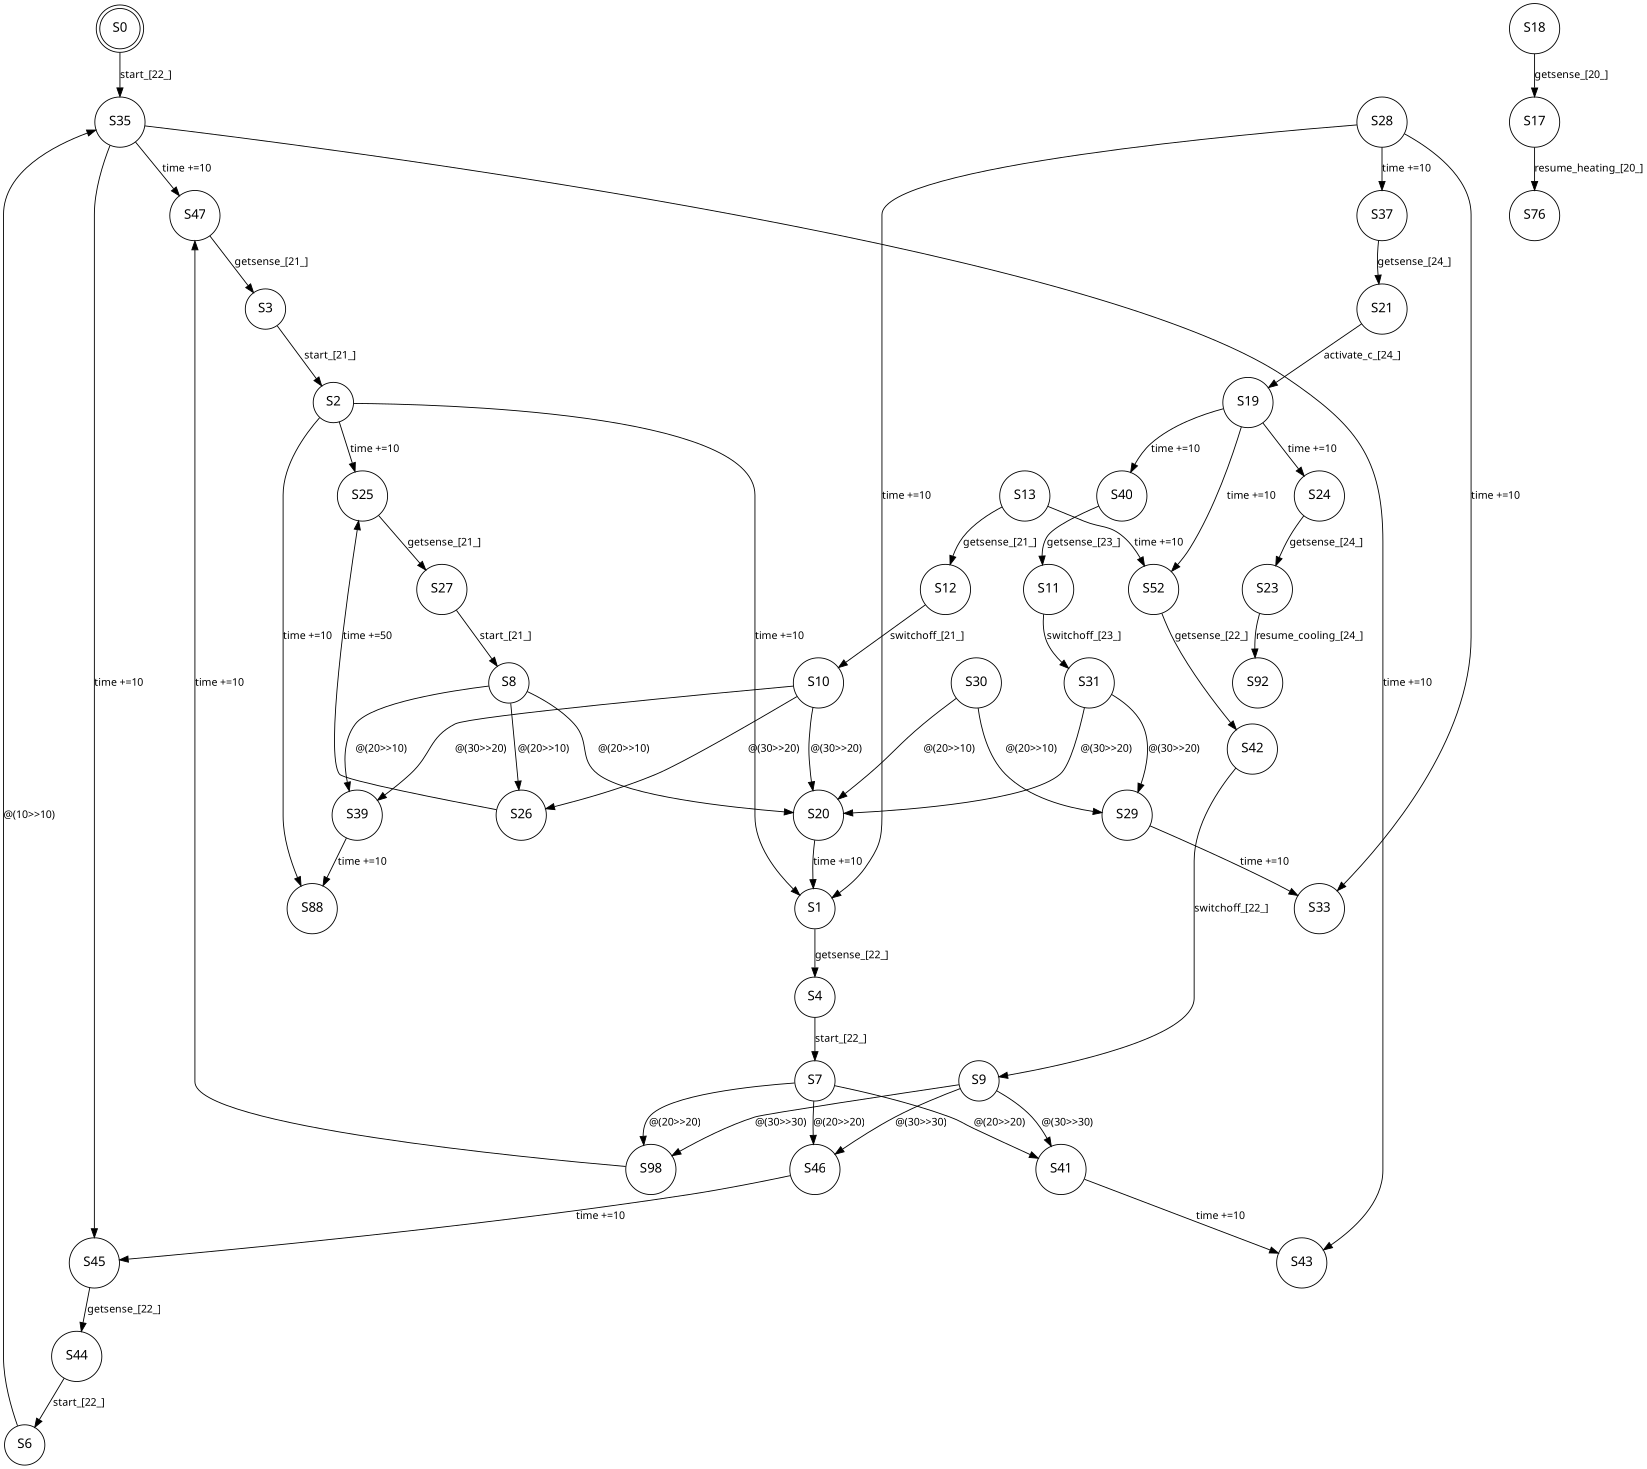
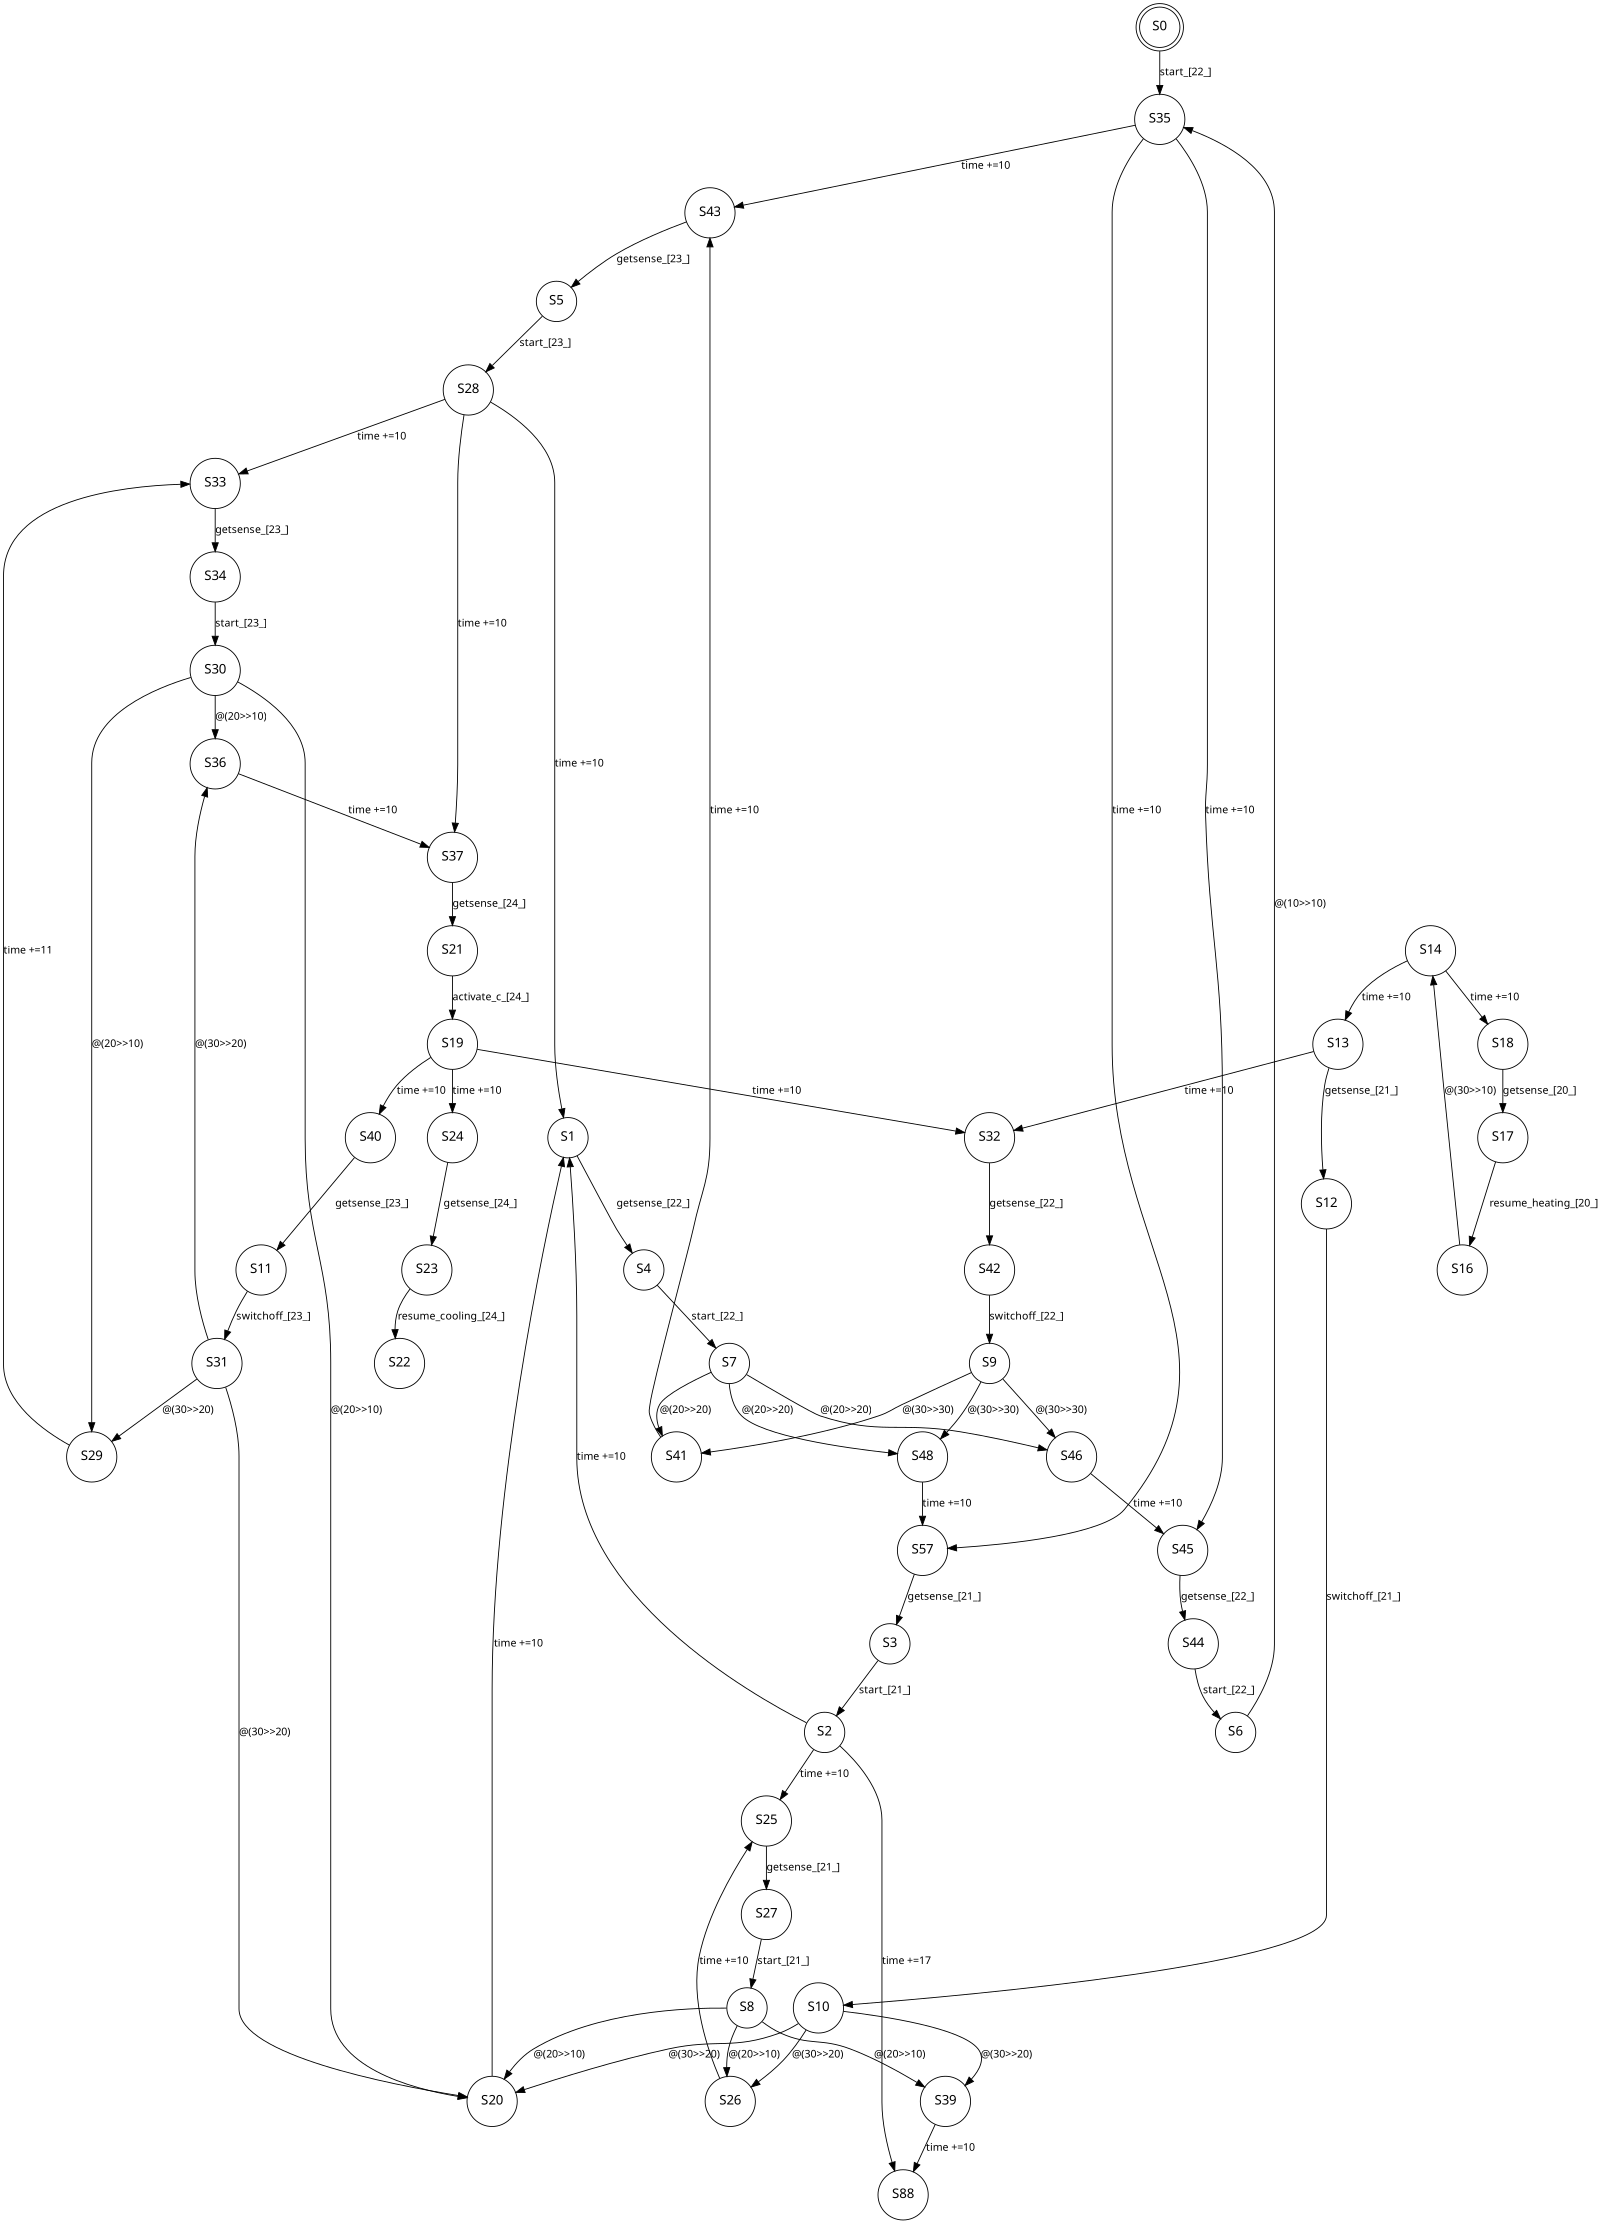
  digraph {
    mclimit=10.0
    nodesep=0.4
    node [fontname="verdana-bold" fontsize=15 minlen=1 shape=circle]
    edge [fontname="verdana-bold" fontsize=12]
    S0 [peripheries=2]
    S35
    S43
    S45
-   S47
+   S47 [label=S57]
    S1
    S4
    S7
    S2
    S25
    n11 [label=S88]
    S27
    S3
    S41
    S46
-   S48 [label=S98]
+   S48
+   S5
    S28
    S33
    S37
    S6
    S8
    S20
    S26
    S39
    S9
    S10
    S11
    S31
    S29
+   S36
    S12
    S13
-   S32 [label=S52]
+   S32
+   S14
    S18
    S17
    S42
-   S16 [label=S76]
+   S16
    S19
    S24
    S40
    S23
    S21
-   S22 [label=S92]
+   S22
+   S34
    S30
    S44
    S0 -> S35 [label="start_[22_]"]
    S35 -> S43 [label="time +=10"]
    S35 -> S45 [label="time +=10"]
    S35 -> S47 [label="time +=10"]
+   S43 -> S5 [label="getsense_[23_]"]
    S45 -> S44 [label="getsense_[22_]"]
    S47 -> S3 [label="getsense_[21_]"]
    S1 -> S4 [label="getsense_[22_]"]
    S4 -> S7 [label="start_[22_]"]
    S7 -> S41 [label="@(20>>20)"]
    S7 -> S46 [label="@(20>>20)"]
    S7 -> S48 [label="@(20>>20)"]
    S2 -> S1 [label="time +=10"]
    S2 -> S25 [label="time +=10"]
-   S2 -> n11 [label="time +=10"]
+   S2 -> n11 [label="time +=17"]
    S25 -> S27 [label="getsense_[21_]"]
    S27 -> S8 [label="start_[21_]"]
    S3 -> S2 [label="start_[21_]"]
    S41 -> S43 [label="time +=10"]
    S46 -> S45 [label="time +=10"]
    S48 -> S47 [label="time +=10"]
+   S5 -> S28 [label="start_[23_]"]
    S28 -> S1 [label="time +=10"]
    S28 -> S33 [label="time +=10"]
    S28 -> S37 [label="time +=10"]
+   S33 -> S34 [label="getsense_[23_]"]
    S37 -> S21 [label="getsense_[24_]"]
    S6 -> S35 [label="@(10>>10)"]
    S8 -> S20 [label="@(20>>10)"]
    S8 -> S26 [label="@(20>>10)"]
    S8 -> S39 [label="@(20>>10)"]
    S20 -> S1 [label="time +=10"]
-   S26 -> S25 [label="time +=50"]
+   S26 -> S25 [label="time +=10"]
    S39 -> n11 [label="time +=10"]
    S9 -> S41 [label="@(30>>30)"]
    S9 -> S46 [label="@(30>>30)"]
    S9 -> S48 [label="@(30>>30)"]
    S10 -> S20 [label="@(30>>20)"]
    S10 -> S26 [label="@(30>>20)"]
    S10 -> S39 [label="@(30>>20)"]
    S11 -> S31 [label="switchoff_[23_]"]
    S31 -> S20 [label="@(30>>20)"]
    S31 -> S29 [label="@(30>>20)"]
-   S29 -> S33 [label="time +=10"]
+   S31 -> S36 [label="@(30>>20)"]
+   S29 -> S33 [label="time +=11"]
+   S36 -> S37 [label="time +=10"]
    S12 -> S10 [label="switchoff_[21_]"]
    S13 -> S12 [label="getsense_[21_]"]
    S13 -> S32 [label="time +=10"]
    S32 -> S42 [label="getsense_[22_]"]
+   S14 -> S13 [label="time +=10"]
+   S14 -> S18 [label="time +=10"]
    S18 -> S17 [label="getsense_[20_]"]
    S17 -> S16 [label="resume_heating_[20_]"]
    S42 -> S9 [label="switchoff_[22_]"]
+   S16 -> S14 [label="@(30>>10)"]
    S19 -> S32 [label="time +=10"]
    S19 -> S24 [label="time +=10"]
    S19 -> S40 [label="time +=10"]
    S24 -> S23 [label="getsense_[24_]"]
    S40 -> S11 [label="getsense_[23_]"]
    S23 -> S22 [label="resume_cooling_[24_]"]
    S21 -> S19 [label="activate_c_[24_]"]
+   S34 -> S30 [label="start_[23_]"]
    S30 -> S20 [label="@(20>>10)"]
    S30 -> S29 [label="@(20>>10)"]
+   S30 -> S36 [label="@(20>>10)"]
    S44 -> S6 [label="start_[22_]"]
  }
